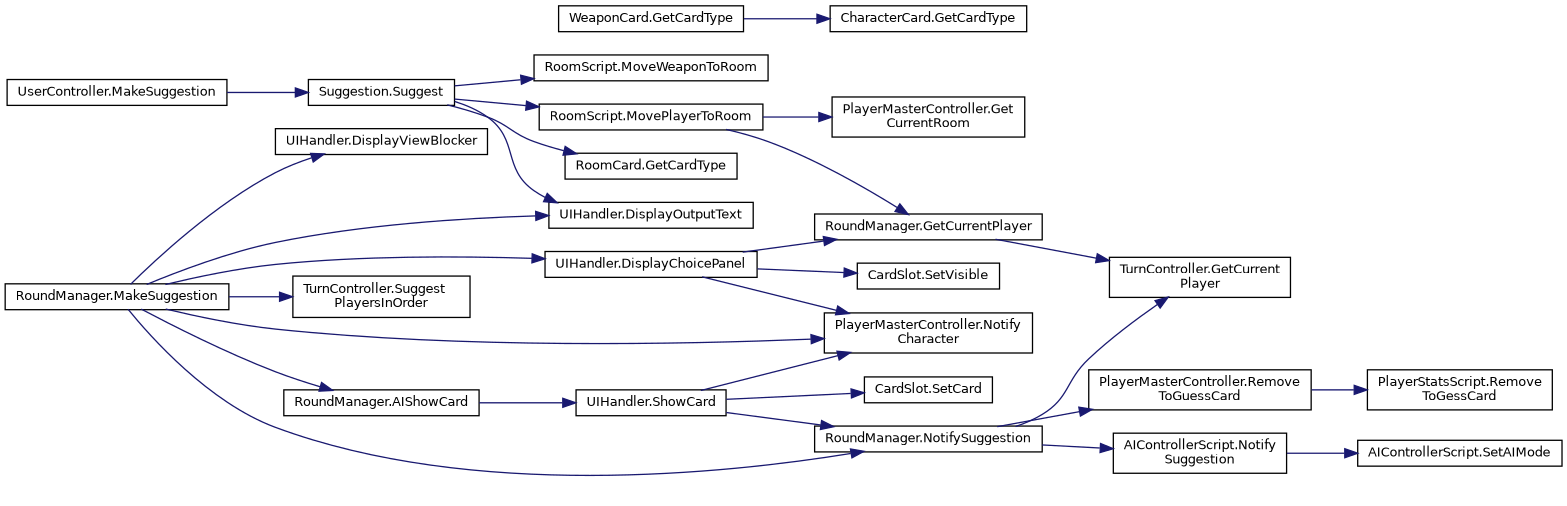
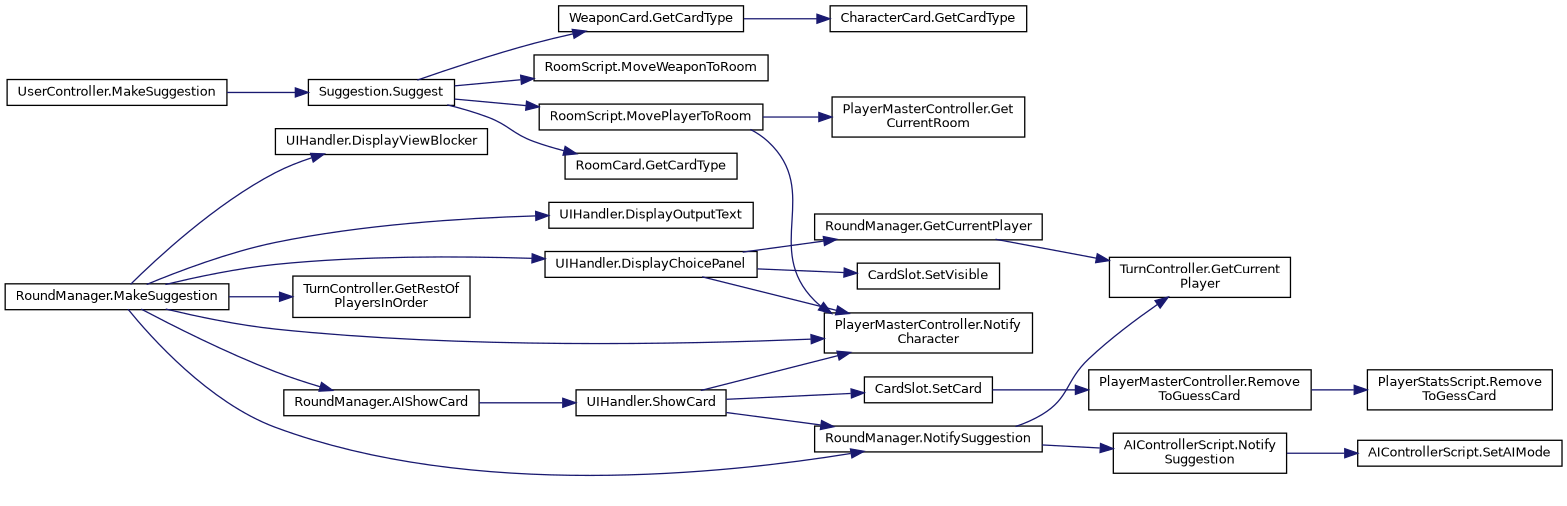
  digraph {
    rankdir=LR
    node [color=black fillcolor=white fontname=Helvetica fontsize=10 shape=record style=filled]
    edge [color=midnightblue fontname=Helvetica fontsize=10 labelfontname=Helvetica labelfontsize=10 style=solid]
    n1 [height=0.2 label="UserController.MakeSuggestion" width=0.4]
    n2 [height=0.2 label="Suggestion.Suggest" width=0.4]
    n3 [height=0.2 label="RoundManager.MakeSuggestion" width=0.4]
    n4 [height=0.2 label="RoundManager.AIShowCard" width=0.4]
    n5 [height=0.2 label="PlayerMasterController.Notify\lCharacter" width=0.4]
    n6 [height=0.2 label="RoundManager.NotifySuggestion" width=0.4]
    n7 [height=0.2 label="UIHandler.DisplayChoicePanel" width=0.4]
    n8 [height=0.2 label="UIHandler.DisplayOutputText" width=0.4]
    n9 [height=0.2 label="UIHandler.DisplayViewBlocker" width=0.4]
-   n10 [height=0.2 label="TurnController.Suggest\lPlayersInOrder" width=0.4]
+   n10 [height=0.2 label="TurnController.GetRestOf\lPlayersInOrder" width=0.4]
    n11 [height=0.2 label="RoomCard.GetCardType" width=0.4]
    n12 [height=0.2 label="WeaponCard.GetCardType" width=0.4]
    n13 [height=0.2 label="RoomScript.MovePlayerToRoom" width=0.4]
    n14 [height=0.2 label="RoomScript.MoveWeaponToRoom" width=0.4]
    n15 [height=0.2 label="UIHandler.ShowCard" width=0.4]
    n16 [height=0.2 label="AIControllerScript.Notify\lSuggestion" width=0.4]
    n17 [height=0.2 label="PlayerMasterController.Remove\lToGuessCard" width=0.4]
    n18 [height=0.2 label="TurnController.GetCurrent\lPlayer" width=0.4]
    n19 [height=0.2 label="RoundManager.GetCurrentPlayer" width=0.4]
    n20 [height=0.2 label="CardSlot.SetVisible" width=0.4]
    n21 [height=0.2 label="CardSlot.SetCard" width=0.4]
    n22 [height=0.2 label="AIControllerScript.SetAIMode" width=0.4]
    n23 [height=0.2 label="PlayerStatsScript.Remove\lToGessCard" width=0.4]
    n24 [height=0.2 label="CharacterCard.GetCardType" width=0.4]
    n25 [height=0.2 label="PlayerMasterController.Get\lCurrentRoom" width=0.4]
    n1 -> n2
    n2 -> n11
-   n2 -> n8
+   n2 -> n12
    n2 -> n13
    n2 -> n14
    n3 -> n4
    n3 -> n5
    n3 -> n6
    n3 -> n7
    n3 -> n8
    n3 -> n9
    n3 -> n10
    n4 -> n15
    n6 -> n16
-   n6 -> n17
+   n21 -> n17
    n6 -> n18
    n7 -> n5
    n7 -> n19
    n7 -> n20
    n12 -> n24
-   n13 -> n19
+   n13 -> n5
    n13 -> n25
    n15 -> n5
    n15 -> n6
    n15 -> n21
    n16 -> n22
    n17 -> n23
    n19 -> n18
  }
